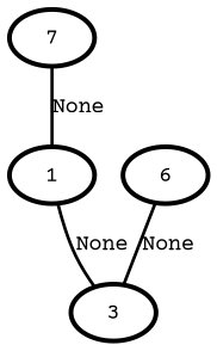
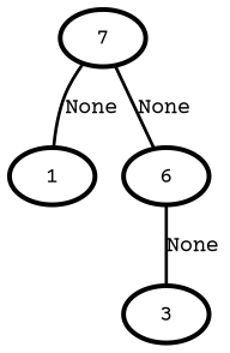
  graph {
    fontname="Courier Prime"
    node [fontname="Courier Prime" penwidth=3]
    edge [fontname="Courier Prime" penwidth=2]
    n1 [label=7]
    n2 [label=1]
    n3 [label=6]
    n4 [label=3]
    n1 -- n2 [label=None]
-   n2 -- n4 [label=None]
+   n1 -- n3 [label=None]
    n3 -- n4 [label=None]
  }
